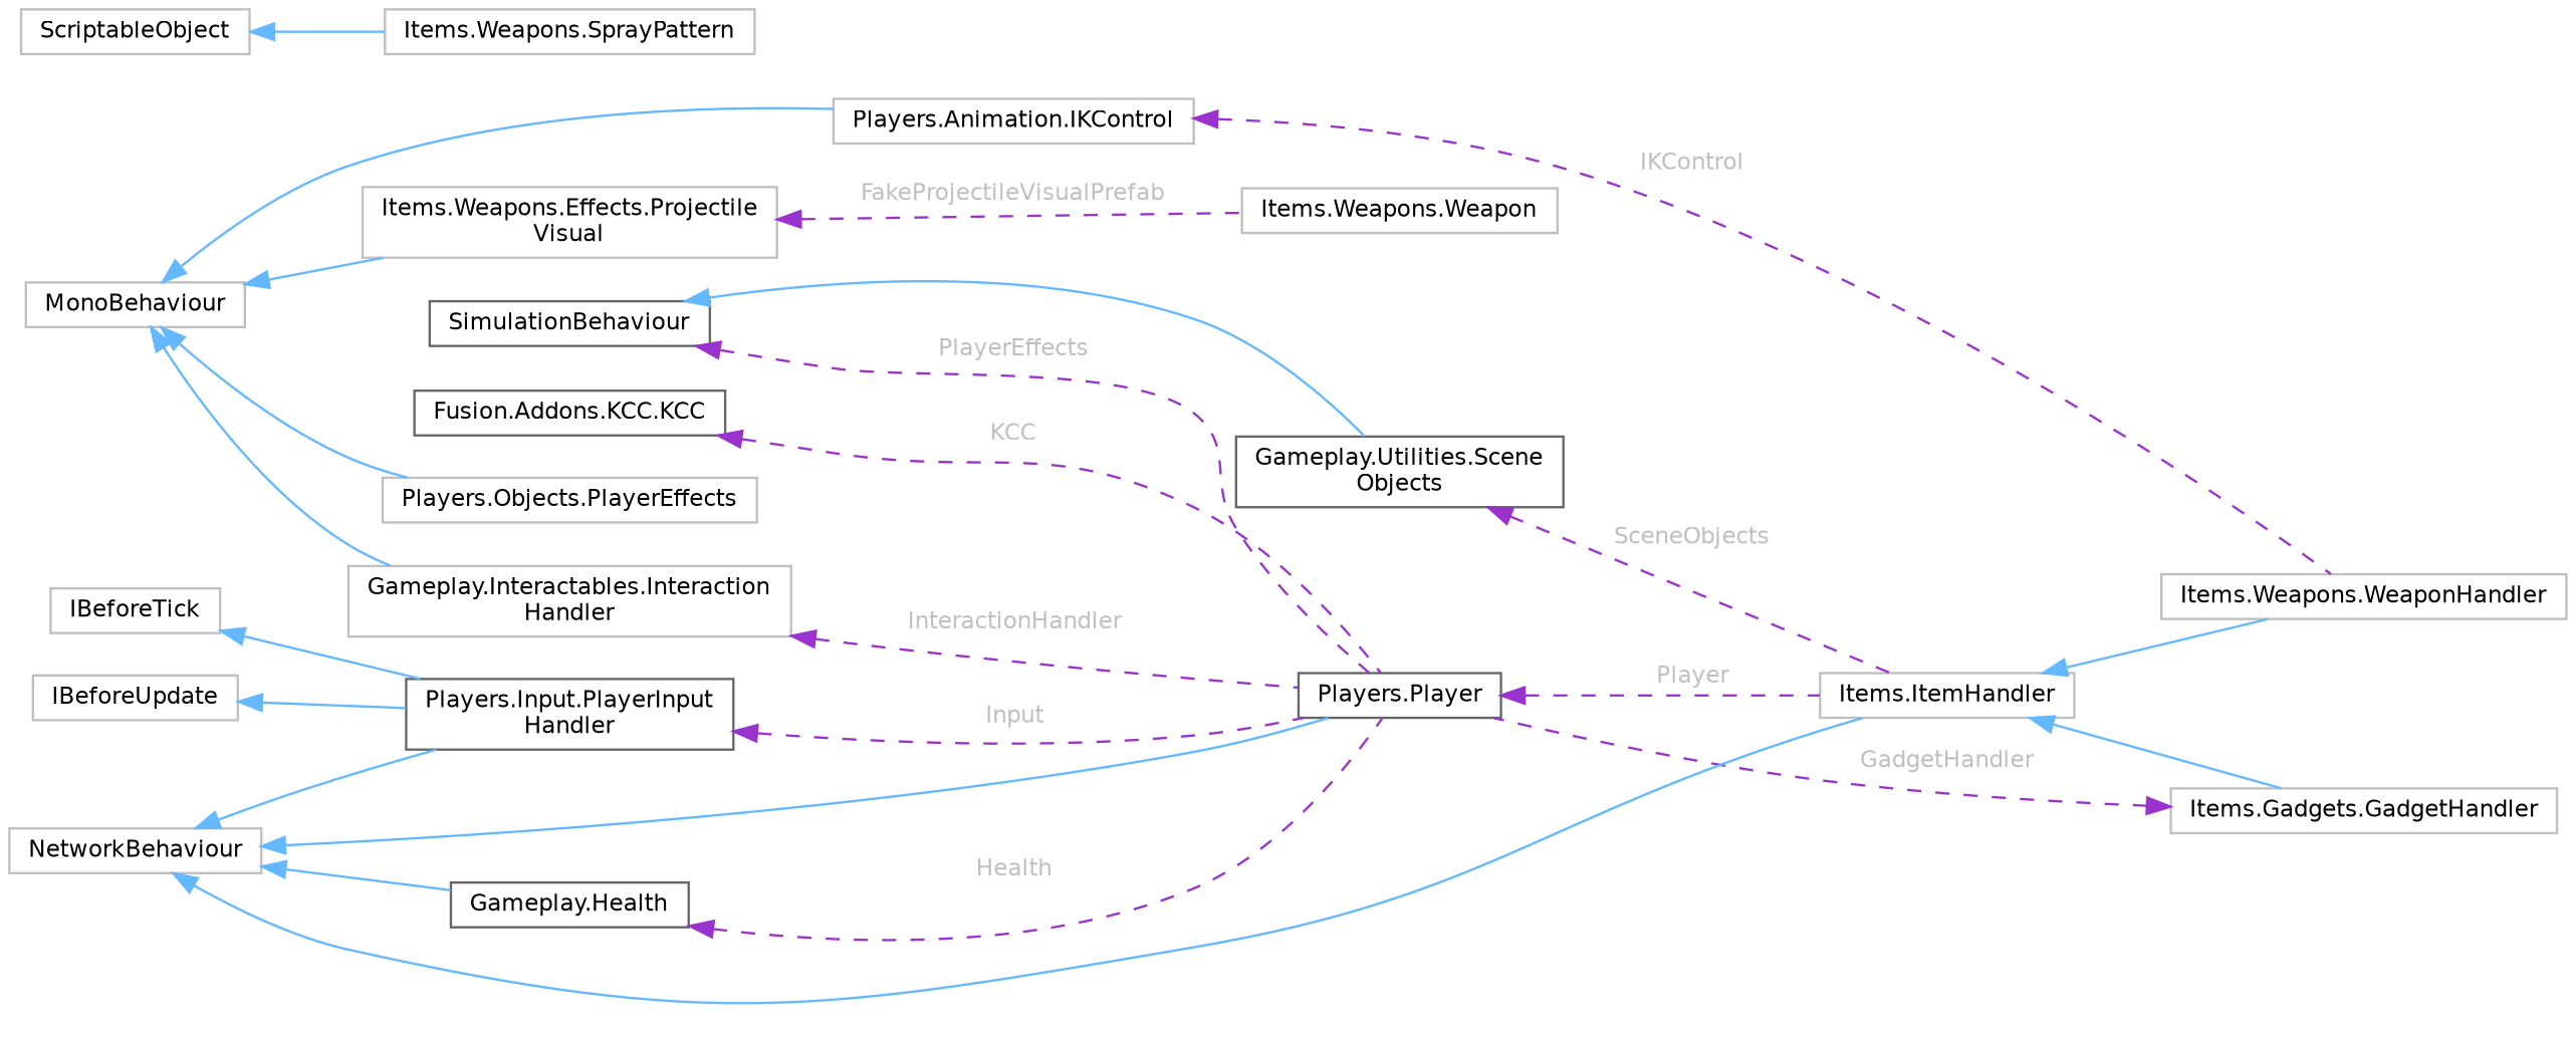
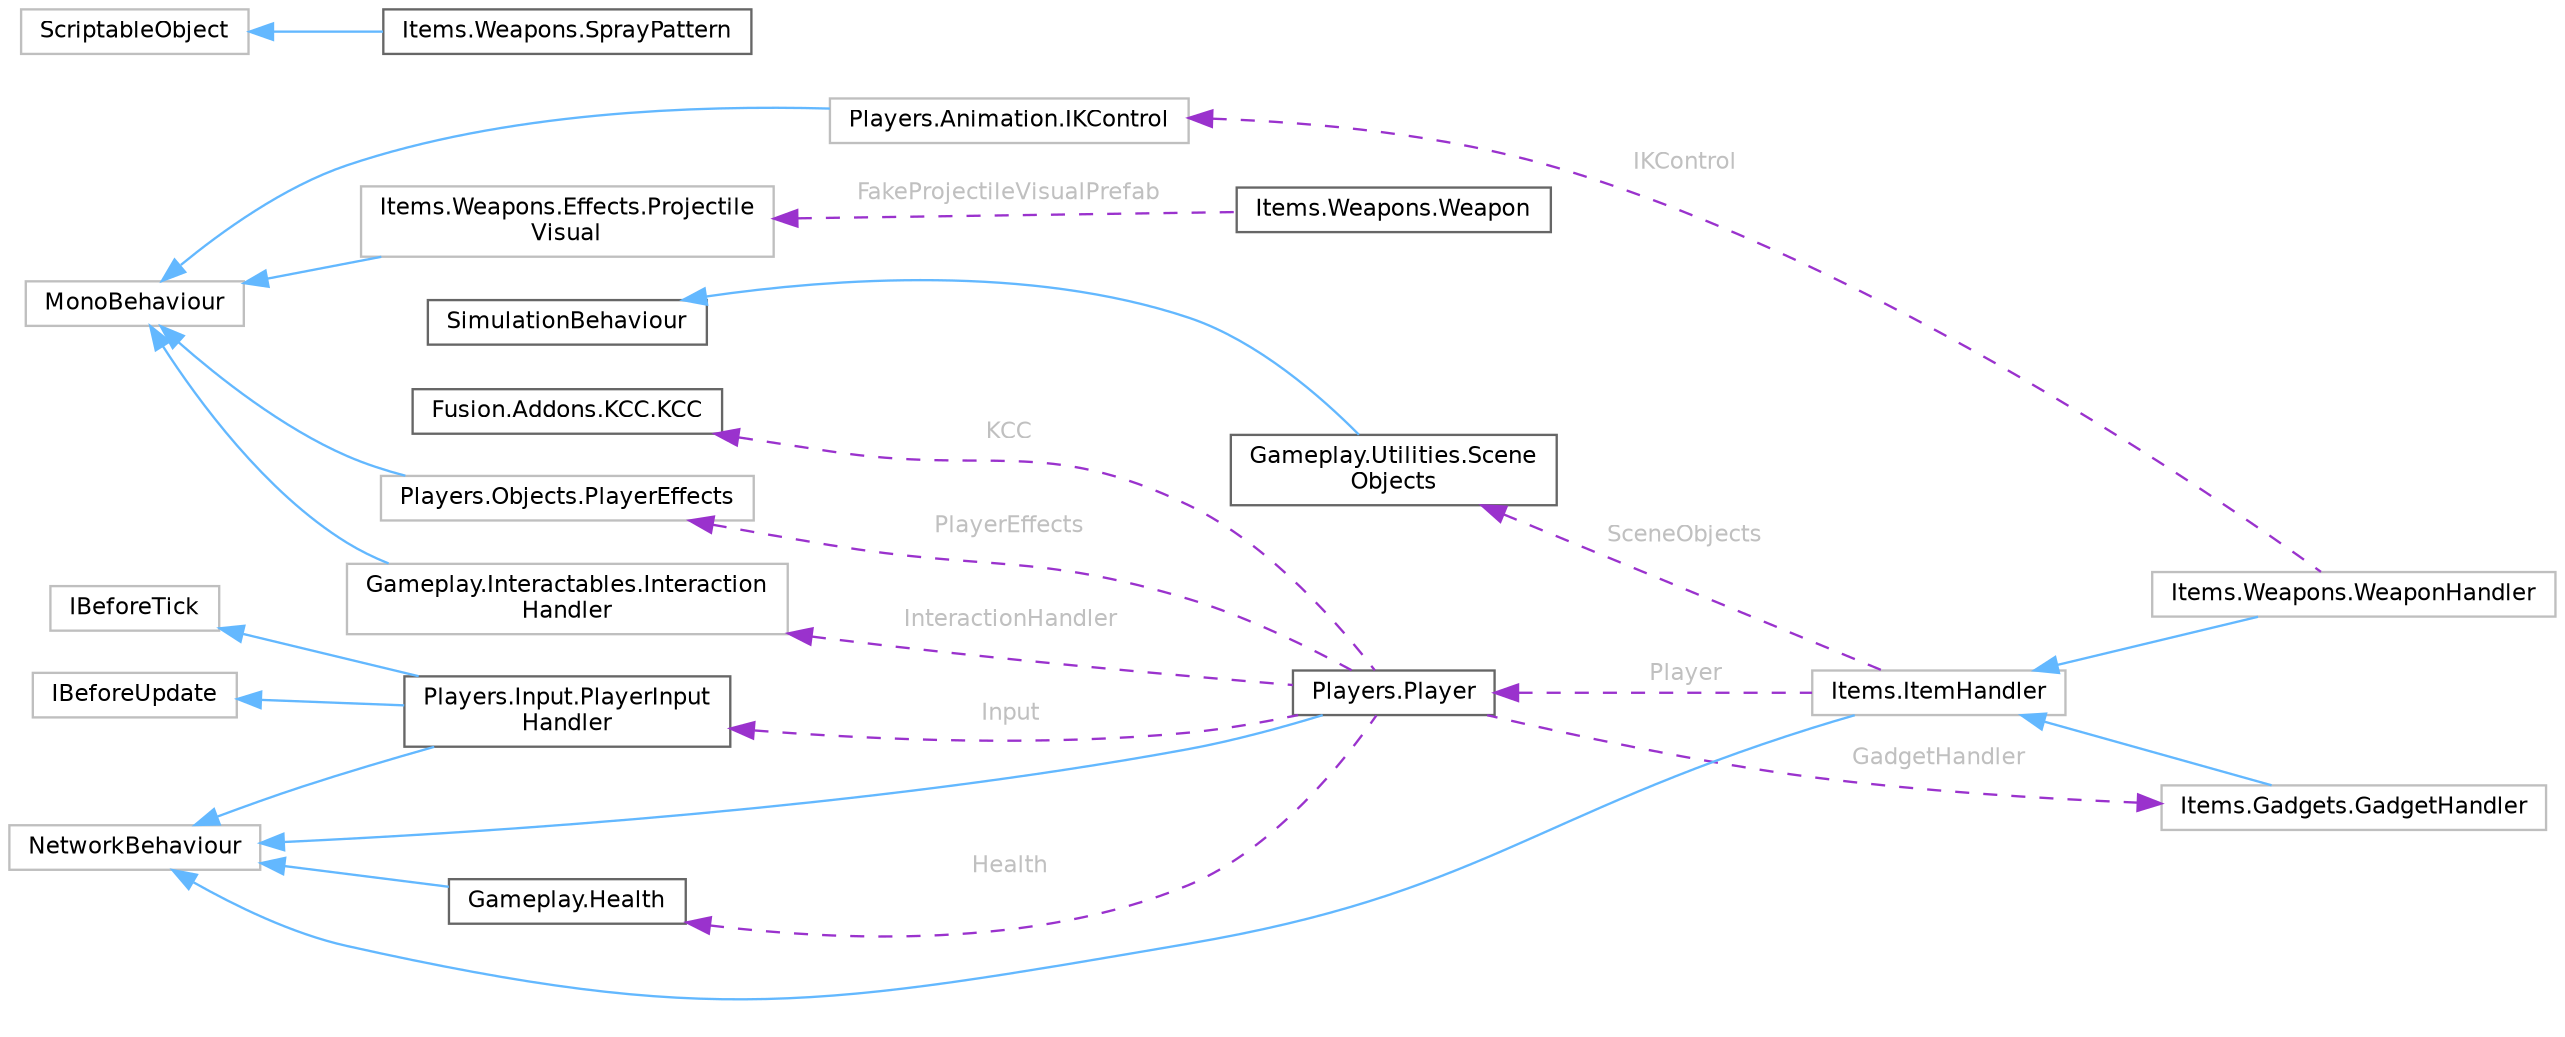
  digraph {
    rankdir=LR
    node [color=grey75 fillcolor=white fontname=Helvetica fontsize=10 shape=box style=filled]
    edge [color=steelblue1 dir=back fontname=Helvetica fontsize=10 labelfontname=Helvetica labelfontsize=10 style=solid]
-   n1 [height=0.2 label="Items.Weapons.Weapon" width=0.4]
+   n1 [color=gray40 height=0.2 label="Items.Weapons.Weapon" width=0.4]
    n2 [height=0.2 label="Items.ItemHandler" width=0.4]
    n3 [height=0.2 label="Items.Weapons.WeaponHandler" width=0.4]
    n4 [height=0.2 label="Items.Gadgets.GadgetHandler" width=0.4]
    n5 [height=0.2 label=NetworkBehaviour width=0.4]
    n6 [color=gray40 height=0.2 label="Players.Player" width=0.4]
    n7 [color=gray40 height=0.2 label="Gameplay.Health" width=0.4]
    n8 [color=gray40 height=0.2 label="Players.Input.PlayerInput\lHandler" width=0.4]
    n9 [height=0.2 label="Items.Weapons.Effects.Projectile\lVisual" width=0.4]
    n10 [height=0.2 label=MonoBehaviour width=0.4]
    n11 [height=0.2 label="Gameplay.Interactables.Interaction\lHandler" width=0.4]
    n12 [height=0.2 label="Players.Objects.PlayerEffects" width=0.4]
    n13 [height=0.2 label="Players.Animation.IKControl" width=0.4]
    n14 [color=gray40 height=0.2 label="Fusion.Addons.KCC.KCC" width=0.4]
    n15 [height=0.2 label=IBeforeUpdate width=0.4]
    n16 [height=0.2 label=IBeforeTick width=0.4]
    n17 [color=gray40 height=0.2 label="Gameplay.Utilities.Scene\lObjects" width=0.4]
    n18 [color=gray40 height=0.2 label=SimulationBehaviour width=0.4]
-   n19 [height=0.2 label="Items.Weapons.SprayPattern" width=0.4]
+   n19 [color=gray40 height=0.2 label="Items.Weapons.SprayPattern" width=0.4]
    n20 [height=0.2 label=ScriptableObject width=0.4]
    n2 -> n3
    n2 -> n4
    n4 -> n6 [color=darkorchid3 fontcolor=grey label=<<TABLE CELLBORDER="0" BORDER="0"><TR><TD VALIGN="top" ALIGN="LEFT" CELLPADDING="1" CELLSPACING="0">GadgetHandler</TD></TR> </TABLE>> style=dashed]
    n5 -> n2
    n5 -> n6
    n5 -> n7
    n5 -> n8
    n6 -> n2 [color=darkorchid3 fontcolor=grey label=<<TABLE CELLBORDER="0" BORDER="0"><TR><TD VALIGN="top" ALIGN="LEFT" CELLPADDING="1" CELLSPACING="0">Player</TD></TR> </TABLE>> style=dashed]
    n7 -> n6 [color=darkorchid3 fontcolor=grey label=<<TABLE CELLBORDER="0" BORDER="0"><TR><TD VALIGN="top" ALIGN="LEFT" CELLPADDING="1" CELLSPACING="0">Health</TD></TR> </TABLE>> style=dashed]
    n8 -> n6 [color=darkorchid3 fontcolor=grey label=<<TABLE CELLBORDER="0" BORDER="0"><TR><TD VALIGN="top" ALIGN="LEFT" CELLPADDING="1" CELLSPACING="0">Input</TD></TR> </TABLE>> style=dashed]
    n9 -> n1 [color=darkorchid3 fontcolor=grey label=<<TABLE CELLBORDER="0" BORDER="0"><TR><TD VALIGN="top" ALIGN="LEFT" CELLPADDING="1" CELLSPACING="0">FakeProjectileVisualPrefab</TD></TR> </TABLE>> style=dashed]
    n10 -> n9
    n10 -> n11
    n10 -> n12
    n10 -> n13
    n11 -> n6 [color=darkorchid3 fontcolor=grey label=<<TABLE CELLBORDER="0" BORDER="0"><TR><TD VALIGN="top" ALIGN="LEFT" CELLPADDING="1" CELLSPACING="0">InteractionHandler</TD></TR> </TABLE>> style=dashed]
-   n18 -> n6 [color=darkorchid3 fontcolor=grey label=<<TABLE CELLBORDER="0" BORDER="0"><TR><TD VALIGN="top" ALIGN="LEFT" CELLPADDING="1" CELLSPACING="0">PlayerEffects</TD></TR> </TABLE>> style=dashed]
+   n12 -> n6 [color=darkorchid3 fontcolor=grey label=<<TABLE CELLBORDER="0" BORDER="0"><TR><TD VALIGN="top" ALIGN="LEFT" CELLPADDING="1" CELLSPACING="0">PlayerEffects</TD></TR> </TABLE>> style=dashed]
    n13 -> n3 [color=darkorchid3 fontcolor=grey label=<<TABLE CELLBORDER="0" BORDER="0"><TR><TD VALIGN="top" ALIGN="LEFT" CELLPADDING="1" CELLSPACING="0">IKControl</TD></TR> </TABLE>> style=dashed]
    n14 -> n6 [color=darkorchid3 fontcolor=grey label=<<TABLE CELLBORDER="0" BORDER="0"><TR><TD VALIGN="top" ALIGN="LEFT" CELLPADDING="1" CELLSPACING="0">KCC</TD></TR> </TABLE>> style=dashed]
    n15 -> n8
    n16 -> n8
    n17 -> n2 [color=darkorchid3 fontcolor=grey label=<<TABLE CELLBORDER="0" BORDER="0"><TR><TD VALIGN="top" ALIGN="LEFT" CELLPADDING="1" CELLSPACING="0">SceneObjects</TD></TR> </TABLE>> style=dashed]
    n18 -> n17
    n20 -> n19
  }
